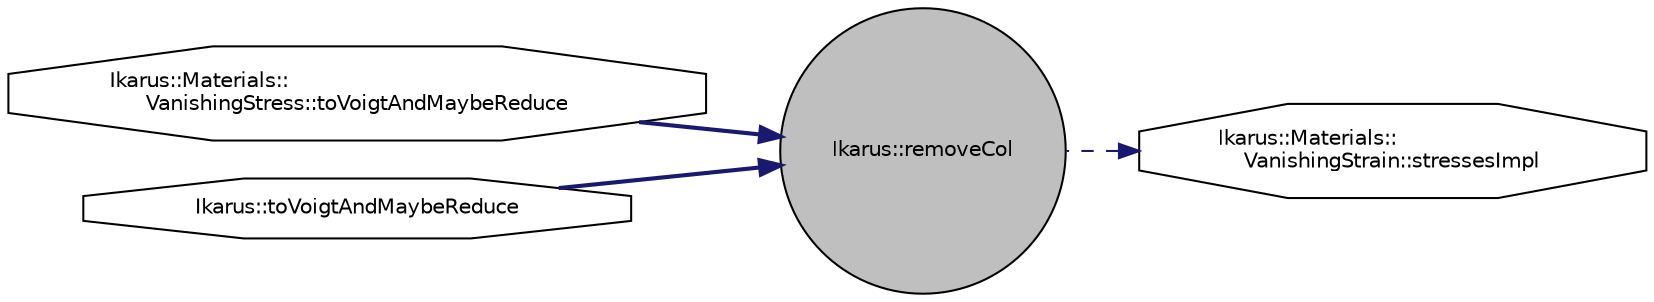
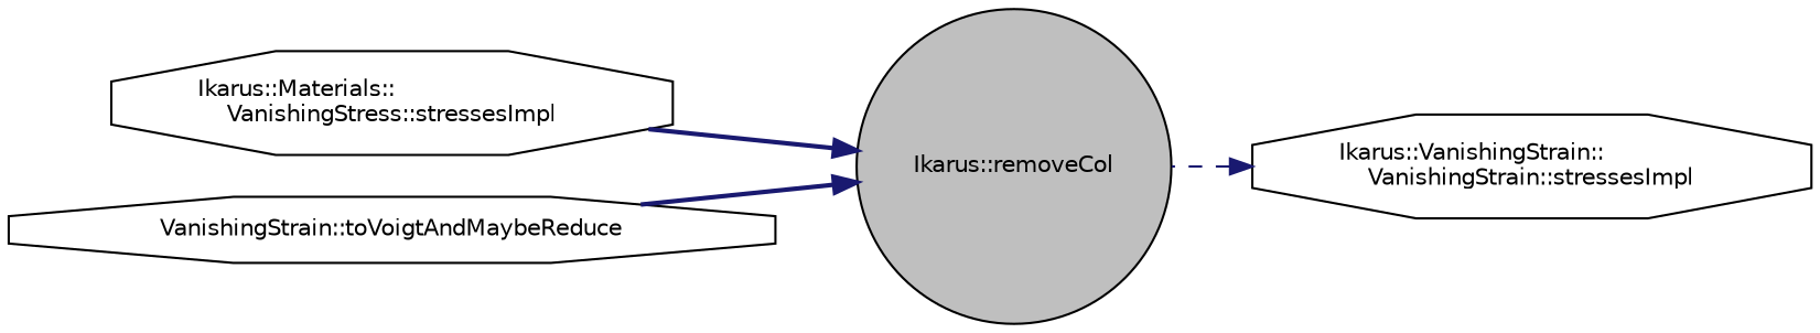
  digraph {
    rankdir=RL
    node [color=black fillcolor=white fontname=Helvetica fontsize=10 shape=octagon style=filled]
    edge [color=midnightblue dir=back fontname=Helvetica fontsize=10 labelfontname=Helvetica labelfontsize=10 style=bold]
    n1 [fillcolor=grey75 fontcolor=black height=0.2 label="Ikarus::removeCol" shape=circle width=0.4]
-   n2 [height=0.2 label="Ikarus::Materials::\lVanishingStress::toVoigtAndMaybeReduce" width=0.4]
-   n3 [height=0.2 label="Ikarus::toVoigtAndMaybeReduce" width=0.4]
-   n4 [height=0.2 label="Ikarus::Materials::\lVanishingStrain::stressesImpl" width=0.4]
+   n2 [height=0.2 label="Ikarus::Materials::\lVanishingStress::stressesImpl" width=0.4]
+   n3 [height=0.2 label="VanishingStrain::toVoigtAndMaybeReduce" width=0.4]
+   n4 [height=0.2 label="Ikarus::VanishingStrain::\lVanishingStrain::stressesImpl" width=0.4]
    n1 -> n2
    n1 -> n3
    n4 -> n1 [style=dashed]
  }
